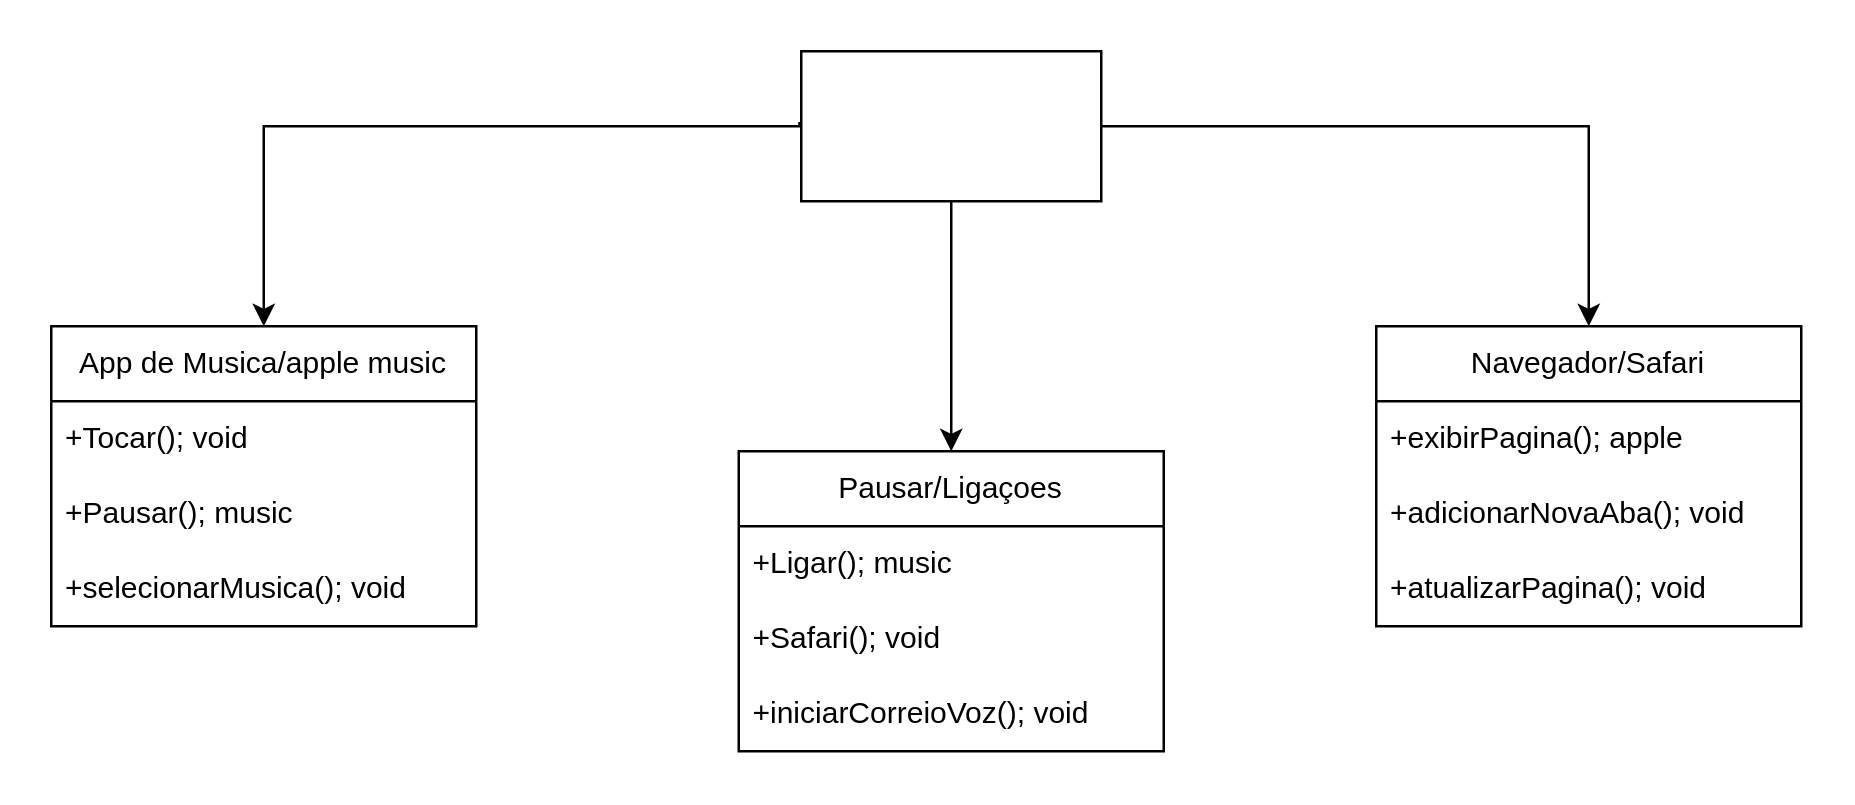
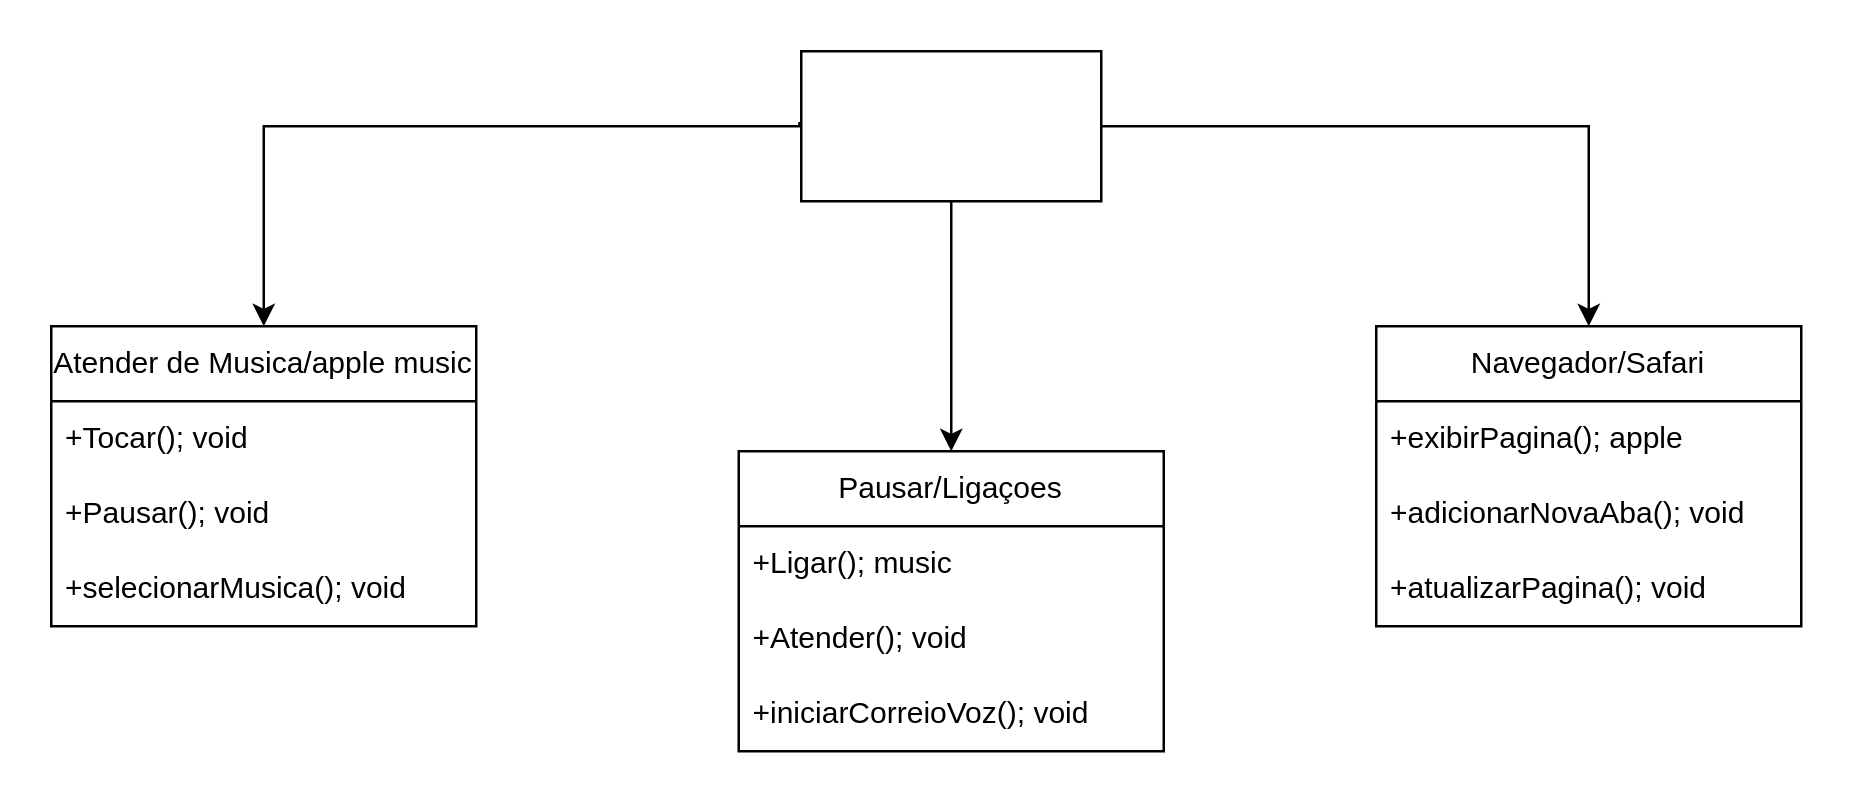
  <mxCell id="0" />
  <mxCell id="1" parent="0" />
  <mxCell id="2" style="edgeStyle=orthogonalEdgeStyle;rounded=0;orthogonalLoop=1;jettySize=auto;html=1;exitX=0.5;exitY=1;exitDx=0;exitDy=0;entryX=0.5;entryY=0;entryDx=0;entryDy=0;" edge="1" parent="1" source="4" target="9"><mxGeometry relative="1" as="geometry" /></mxCell>
  <mxCell id="3" style="edgeStyle=orthogonalEdgeStyle;rounded=0;orthogonalLoop=1;jettySize=auto;html=1;exitX=1;exitY=0.5;exitDx=0;exitDy=0;entryX=0.5;entryY=0;entryDx=0;entryDy=0;" edge="1" parent="1" source="4" target="13"><mxGeometry relative="1" as="geometry" /></mxCell>
  <mxCell id="4" value="" style="rounded=0;whiteSpace=wrap;html=1;" vertex="1" parent="1"><mxGeometry x="320" y="20" width="120" height="60" as="geometry" /></mxCell>
- <mxCell id="5" value="App de Musica/apple music" style="swimlane;fontStyle=0;childLayout=stackLayout;horizontal=1;startSize=30;horizontalStack=0;resizeParent=1;resizeParentMax=0;resizeLast=0;collapsible=1;marginBottom=0;whiteSpace=wrap;html=1;" vertex="1" parent="1"><mxGeometry x="20" y="130" width="170" height="120" as="geometry" /></mxCell>
+ <mxCell id="5" value="Atender de Musica/apple music" style="swimlane;fontStyle=0;childLayout=stackLayout;horizontal=1;startSize=30;horizontalStack=0;resizeParent=1;resizeParentMax=0;resizeLast=0;collapsible=1;marginBottom=0;whiteSpace=wrap;html=1;" vertex="1" parent="1"><mxGeometry x="20" y="130" width="170" height="120" as="geometry" /></mxCell>
  <mxCell id="6" value="+Tocar(); void" style="text;strokeColor=none;fillColor=none;align=left;verticalAlign=middle;spacingLeft=4;spacingRight=4;overflow=hidden;points=[[0,0.5],[1,0.5]];portConstraint=eastwest;rotatable=0;whiteSpace=wrap;html=1;" vertex="1" parent="5"><mxGeometry y="30" width="170" height="30" as="geometry" /></mxCell>
- <mxCell id="7" value="+Pausar(); music" style="text;strokeColor=none;fillColor=none;align=left;verticalAlign=middle;spacingLeft=4;spacingRight=4;overflow=hidden;points=[[0,0.5],[1,0.5]];portConstraint=eastwest;rotatable=0;whiteSpace=wrap;html=1;" vertex="1" parent="5"><mxGeometry y="60" width="170" height="30" as="geometry" /></mxCell>
+ <mxCell id="7" value="+Pausar(); void" style="text;strokeColor=none;fillColor=none;align=left;verticalAlign=middle;spacingLeft=4;spacingRight=4;overflow=hidden;points=[[0,0.5],[1,0.5]];portConstraint=eastwest;rotatable=0;whiteSpace=wrap;html=1;" vertex="1" parent="5"><mxGeometry y="60" width="170" height="30" as="geometry" /></mxCell>
  <mxCell id="8" value="+selecionarMusica(); void" style="text;strokeColor=none;fillColor=none;align=left;verticalAlign=middle;spacingLeft=4;spacingRight=4;overflow=hidden;points=[[0,0.5],[1,0.5]];portConstraint=eastwest;rotatable=0;whiteSpace=wrap;html=1;" vertex="1" parent="5"><mxGeometry y="90" width="170" height="30" as="geometry" /></mxCell>
  <mxCell id="9" value="Pausar/Ligaçoes" style="swimlane;fontStyle=0;childLayout=stackLayout;horizontal=1;startSize=30;horizontalStack=0;resizeParent=1;resizeParentMax=0;resizeLast=0;collapsible=1;marginBottom=0;whiteSpace=wrap;html=1;" vertex="1" parent="1"><mxGeometry x="295" y="180" width="170" height="120" as="geometry" /></mxCell>
  <mxCell id="10" value="+Ligar(); music" style="text;strokeColor=none;fillColor=none;align=left;verticalAlign=middle;spacingLeft=4;spacingRight=4;overflow=hidden;points=[[0,0.5],[1,0.5]];portConstraint=eastwest;rotatable=0;whiteSpace=wrap;html=1;" vertex="1" parent="9"><mxGeometry y="30" width="170" height="30" as="geometry" /></mxCell>
- <mxCell id="11" value="+Safari(); void" style="text;strokeColor=none;fillColor=none;align=left;verticalAlign=middle;spacingLeft=4;spacingRight=4;overflow=hidden;points=[[0,0.5],[1,0.5]];portConstraint=eastwest;rotatable=0;whiteSpace=wrap;html=1;" vertex="1" parent="9"><mxGeometry y="60" width="170" height="30" as="geometry" /></mxCell>
+ <mxCell id="11" value="+Atender(); void" style="text;strokeColor=none;fillColor=none;align=left;verticalAlign=middle;spacingLeft=4;spacingRight=4;overflow=hidden;points=[[0,0.5],[1,0.5]];portConstraint=eastwest;rotatable=0;whiteSpace=wrap;html=1;" vertex="1" parent="9"><mxGeometry y="60" width="170" height="30" as="geometry" /></mxCell>
  <mxCell id="12" value="+iniciarCorreioVoz(); void" style="text;strokeColor=none;fillColor=none;align=left;verticalAlign=middle;spacingLeft=4;spacingRight=4;overflow=hidden;points=[[0,0.5],[1,0.5]];portConstraint=eastwest;rotatable=0;whiteSpace=wrap;html=1;" vertex="1" parent="9"><mxGeometry y="90" width="170" height="30" as="geometry" /></mxCell>
  <mxCell id="13" value="Navegador/Safari" style="swimlane;fontStyle=0;childLayout=stackLayout;horizontal=1;startSize=30;horizontalStack=0;resizeParent=1;resizeParentMax=0;resizeLast=0;collapsible=1;marginBottom=0;whiteSpace=wrap;html=1;" vertex="1" parent="1"><mxGeometry x="550" y="130" width="170" height="120" as="geometry" /></mxCell>
  <mxCell id="14" value="+exibirPagina(); apple&lt;span style=&quot;white-space: pre;&quot;&gt;&#09;&lt;/span&gt;" style="text;strokeColor=none;fillColor=none;align=left;verticalAlign=middle;spacingLeft=4;spacingRight=4;overflow=hidden;points=[[0,0.5],[1,0.5]];portConstraint=eastwest;rotatable=0;whiteSpace=wrap;html=1;" vertex="1" parent="13"><mxGeometry y="30" width="170" height="30" as="geometry" /></mxCell>
  <mxCell id="15" value="+adicionarNovaAba(); void" style="text;strokeColor=none;fillColor=none;align=left;verticalAlign=middle;spacingLeft=4;spacingRight=4;overflow=hidden;points=[[0,0.5],[1,0.5]];portConstraint=eastwest;rotatable=0;whiteSpace=wrap;html=1;" vertex="1" parent="13"><mxGeometry y="60" width="170" height="30" as="geometry" /></mxCell>
  <mxCell id="16" value="+atualizarPagina(); void" style="text;strokeColor=none;fillColor=none;align=left;verticalAlign=middle;spacingLeft=4;spacingRight=4;overflow=hidden;points=[[0,0.5],[1,0.5]];portConstraint=eastwest;rotatable=0;whiteSpace=wrap;html=1;" vertex="1" parent="13"><mxGeometry y="90" width="170" height="30" as="geometry" /></mxCell>
  <mxCell id="17" style="edgeStyle=orthogonalEdgeStyle;rounded=0;orthogonalLoop=1;jettySize=auto;html=1;entryX=0.5;entryY=0;entryDx=0;entryDy=0;exitX=-0.006;exitY=0.472;exitDx=0;exitDy=0;exitPerimeter=0;" edge="1" parent="1" source="4" target="5"><mxGeometry relative="1" as="geometry"><Array as="points"><mxPoint x="319" y="50" /><mxPoint x="105" y="50" /></Array></mxGeometry></mxCell>
